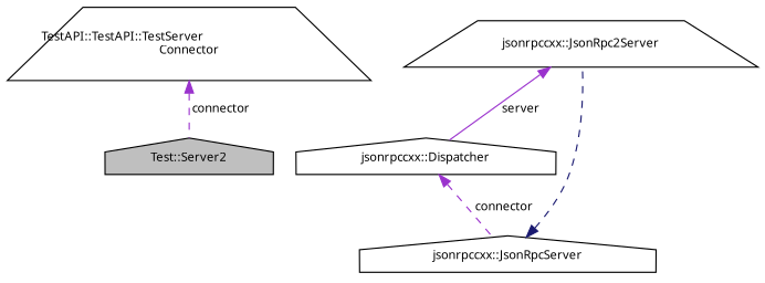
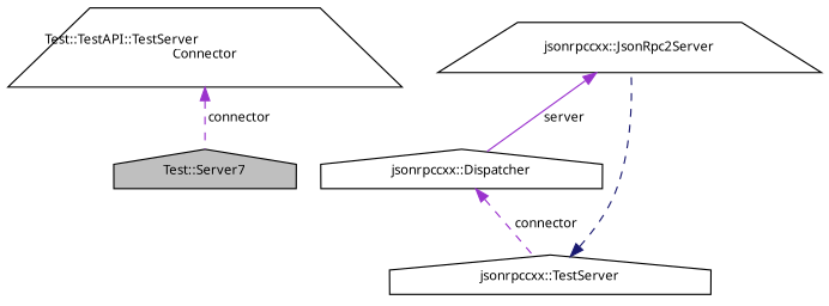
  digraph {
    fontname="Noto Sans"
    node [color=black fillcolor=white fontname="Noto Sans" fontsize=10 shape=house style=filled]
    edge [color=darkorchid3 dir=back fontname="Noto Sans" fontsize=10 labelfontname=Helvetica labelfontsize=10 style=dashed]
-   n1 [fillcolor=grey75 fontcolor=black height=0.2 label="Test::Server2" width=0.4]
-   n2 [height=0.2 label="TestAPI::TestAPI::TestServer\lConnector" shape=trapezium width=0.4]
+   n1 [fillcolor=grey75 fontcolor=black height=0.2 label="Test::Server7" width=0.4]
+   n2 [height=0.2 label="Test::TestAPI::TestServer\lConnector" shape=trapezium width=0.4]
    n3 [height=0.2 label="jsonrpccxx::JsonRpc2Server" shape=trapezium width=0.4]
    n4 [height=0.2 label="jsonrpccxx::Dispatcher" width=0.4]
-   n5 [height=0.2 label="jsonrpccxx::JsonRpcServer" width=0.4]
+   n5 [height=0.2 label="jsonrpccxx::TestServer" width=0.4]
    n2 -> n1 [label=" connector"]
    n3 -> n4 [label=" server" style=solid]
    n4 -> n5 [label=" connector"]
    n5 -> n3 [color=midnightblue]
  }
